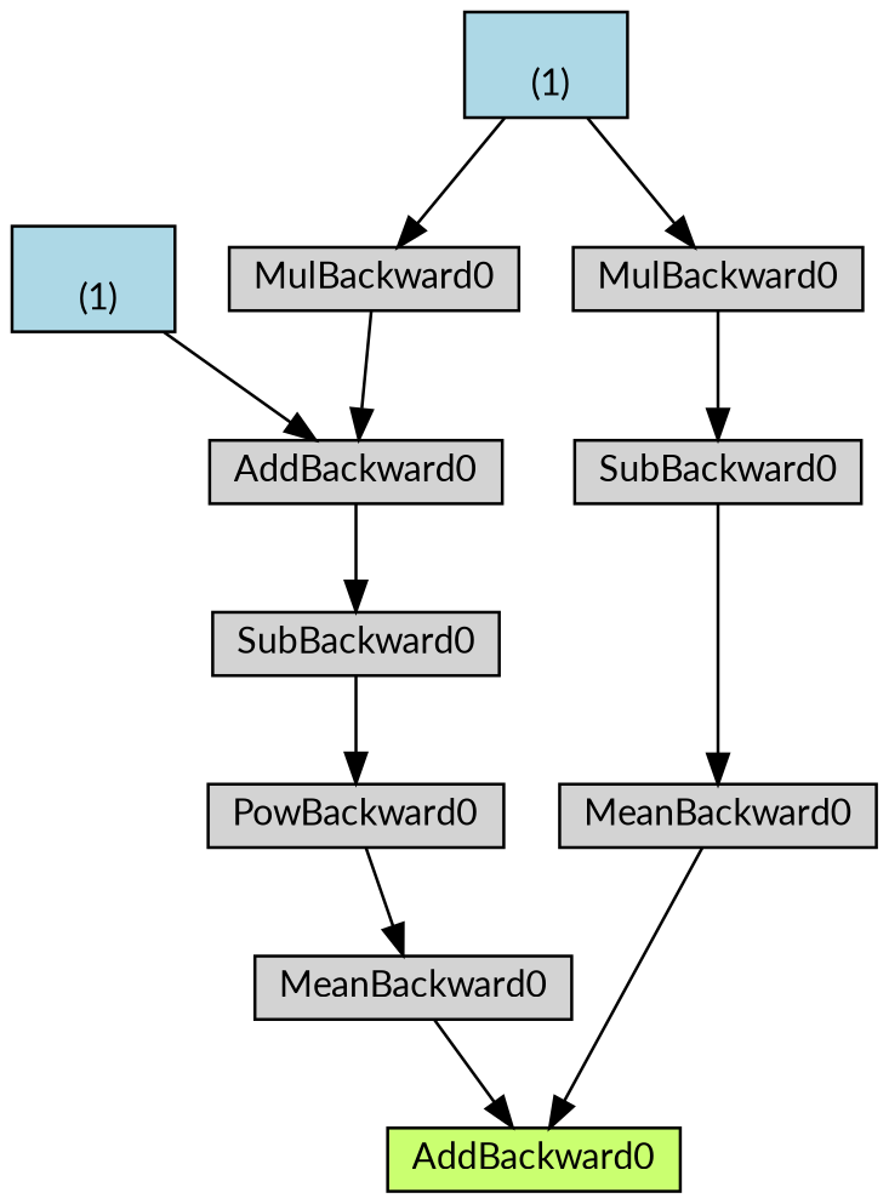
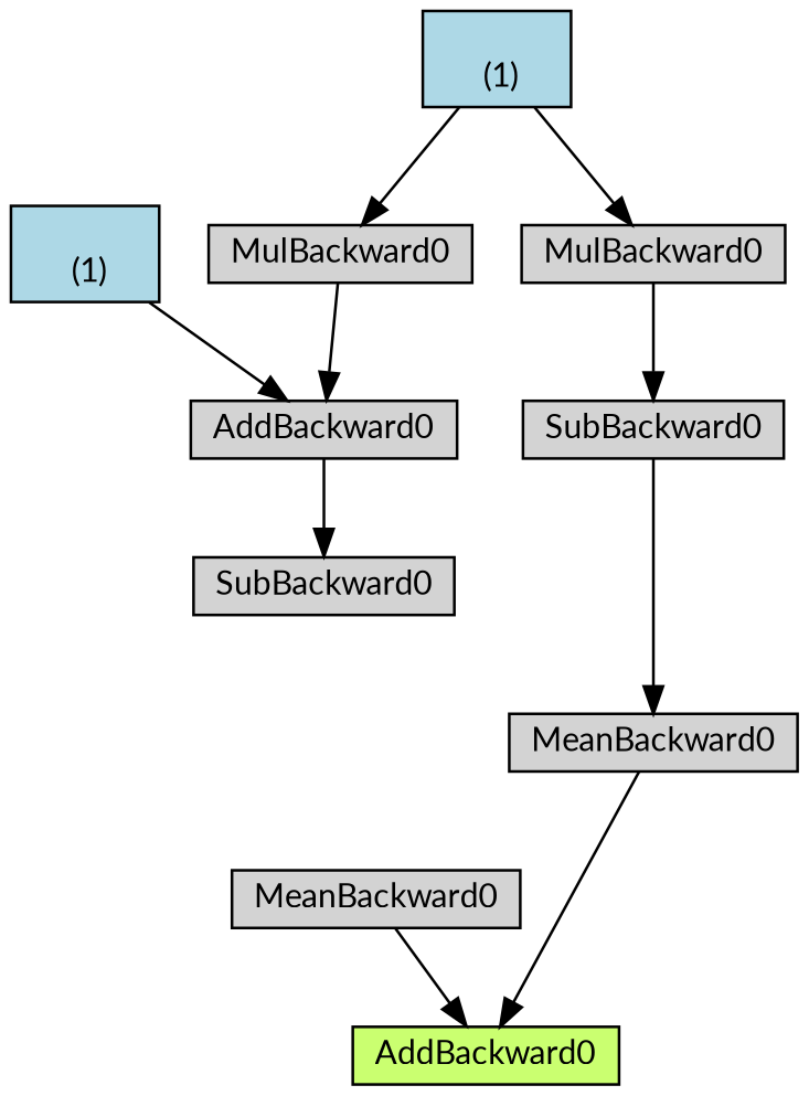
  digraph {
    fontname=Lato
    node [align=left fontsize=12 ranksep=0.1 shape=box style=filled fontname=Lato]
    edge [fontname=Lato]
    n1 [fillcolor=darkolivegreen1 height=0.2 label=AddBackward0]
    n2 [height=0.2 label=MeanBackward0]
-   n3 [height=0.2 label=PowBackward0]
    n4 [height=0.2 label=SubBackward0]
    n5 [height=0.2 label=AddBackward0]
    n6 [fillcolor=lightblue height=0.2 label="\n (1)"]
    n7 [height=0.2 label=MulBackward0]
    n8 [fillcolor=lightblue height=0.2 label="\n (1)"]
    n9 [height=0.2 label=MulBackward0]
    n10 [height=0.2 label=MeanBackward0]
    n11 [height=0.2 label=SubBackward0]
    n2 -> n1
-   n3 -> n2
-   n4 -> n3
    n5 -> n4
    n6 -> n5
    n7 -> n5
    n8 -> n7
    n8 -> n9
    n9 -> n11
    n10 -> n1
    n11 -> n10
  }
